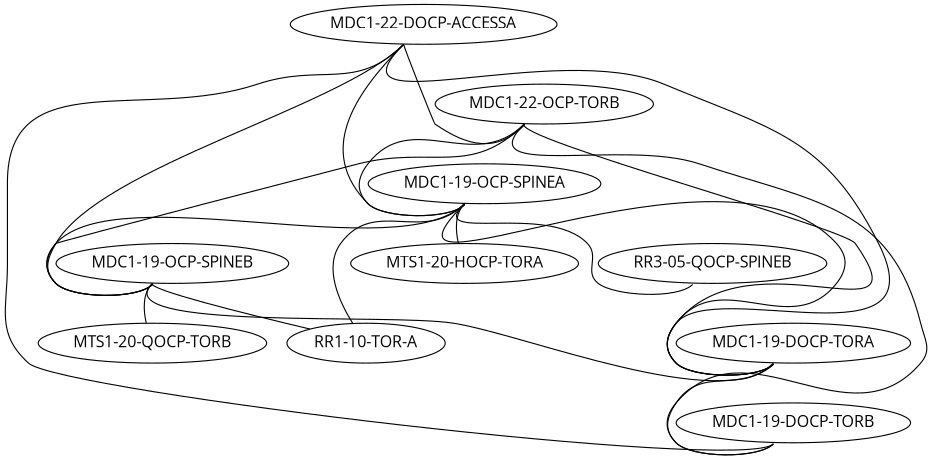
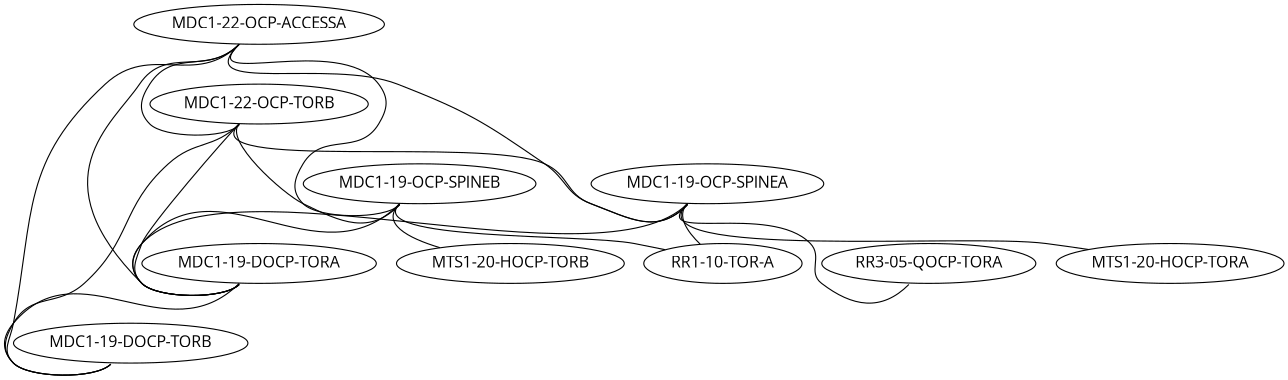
  graph {
    fontname="Open Sans"
    hostidtype=hostname
    version="1:0"
    node [fontname="Open Sans"]
    edge [fontname="Open Sans" headport=swp32 tailport=swp49]
    n1 [label="MDC1-22-OCP-TORB"]
-   "MDC1-22-OCP-ACCESSA" [label="MDC1-22-DOCP-ACCESSA"]
+   "MDC1-22-OCP-ACCESSA"
    "MDC1-19-OCP-SPINEA"
    "MDC1-19-OCP-SPINEB"
    "MDC1-19-DOCP-TORA"
    "MDC1-19-DOCP-TORB"
    "MTS1-20-HOCP-TORA"
    "RR1-10-TOR-A"
-   "RR3-05-QOCP-TORA" [label="RR3-05-QOCP-SPINEB"]
-   "MTS1-20-HOCP-TORB" [label="MTS1-20-QOCP-TORB"]
+   "RR3-05-QOCP-TORA"
+   "MTS1-20-HOCP-TORB"
    n1 -- "MDC1-19-OCP-SPINEA"
    n1 -- "MDC1-19-OCP-SPINEB" [tailport=swp50]
    n1 -- "MDC1-19-DOCP-TORA" [headport=swp46 tailport=swp45]
    n1 -- "MDC1-19-DOCP-TORB" [headport=swp46 tailport=swp46]
    "MDC1-22-OCP-ACCESSA" -- n1 [headport=swp1 tailport=swp1]
    "MDC1-22-OCP-ACCESSA" -- "MDC1-19-OCP-SPINEA" [headport=swp31]
    "MDC1-22-OCP-ACCESSA" -- "MDC1-19-OCP-SPINEB" [headport=swp31 tailport=swp50]
    "MDC1-22-OCP-ACCESSA" -- "MDC1-19-DOCP-TORA" [headport=swp45 tailport=swp45]
    "MDC1-22-OCP-ACCESSA" -- "MDC1-19-DOCP-TORB" [headport=swp45 tailport=swp46]
-   "MDC1-19-OCP-SPINEA" -- "MDC1-19-OCP-SPINEB" [headport=swp1 tailport=swp1]
    "MDC1-19-OCP-SPINEA" -- "MDC1-19-DOCP-TORA" [headport=swp49 tailport=swp29]
    "MDC1-19-OCP-SPINEA" -- "MTS1-20-HOCP-TORA" [headport=eth54 tailport=swp23]
    "MDC1-19-OCP-SPINEA" -- "RR1-10-TOR-A" [headport="et51/1" tailport=swp26]
    "MDC1-19-OCP-SPINEA" -- "RR3-05-QOCP-TORA" [headport=swp49 tailport=swp27]
    "MDC1-19-OCP-SPINEB" -- "MDC1-19-DOCP-TORA" [headport=swp50 tailport=swp29]
    "MDC1-19-OCP-SPINEB" -- "RR1-10-TOR-A" [headport="et51/1" tailport=swp26]
    "MDC1-19-OCP-SPINEB" -- "MTS1-20-HOCP-TORB" [headport=54 tailport=swp23]
    "MDC1-19-DOCP-TORA" -- "MDC1-19-DOCP-TORB" [headport=swp47 tailport=swp47]
  }
